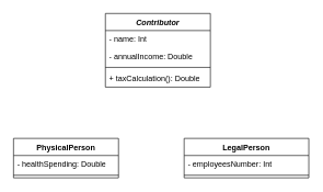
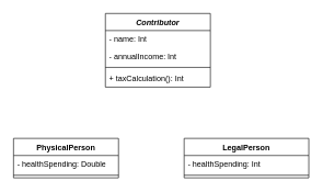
  <mxCell id="0" />
  <mxCell id="1" parent="0" />
  <mxCell id="2" value="PhysicalPerson" style="swimlane;fontStyle=1;align=center;verticalAlign=top;childLayout=stackLayout;horizontal=1;startSize=26;horizontalStack=0;resizeParent=1;resizeParentMax=0;resizeLast=0;collapsible=1;marginBottom=0;whiteSpace=wrap;html=1;" vertex="1" parent="1"><mxGeometry x="20" y="210" width="160" height="60" as="geometry" /></mxCell>
  <mxCell id="3" value="- healthSpending: Double" style="text;strokeColor=none;fillColor=none;align=left;verticalAlign=top;spacingLeft=4;spacingRight=4;overflow=hidden;rotatable=0;points=[[0,0.5],[1,0.5]];portConstraint=eastwest;whiteSpace=wrap;html=1;" vertex="1" parent="2"><mxGeometry y="26" width="160" height="26" as="geometry" /></mxCell>
  <mxCell id="4" value="" style="line;strokeWidth=1;fillColor=none;align=left;verticalAlign=middle;spacingTop=-1;spacingLeft=3;spacingRight=3;rotatable=0;labelPosition=right;points=[];portConstraint=eastwest;strokeColor=inherit;" vertex="1" parent="2"><mxGeometry y="52" width="160" height="8" as="geometry" /></mxCell>
  <mxCell id="5" value="LegalPerson" style="swimlane;fontStyle=1;align=center;verticalAlign=top;childLayout=stackLayout;horizontal=1;startSize=26;horizontalStack=0;resizeParent=1;resizeParentMax=0;resizeLast=0;collapsible=1;marginBottom=0;whiteSpace=wrap;html=1;" vertex="1" parent="1"><mxGeometry x="280" y="210" width="190" height="60" as="geometry" /></mxCell>
- <mxCell id="6" value="- employeesNumber: Int" style="text;strokeColor=none;fillColor=none;align=left;verticalAlign=top;spacingLeft=4;spacingRight=4;overflow=hidden;rotatable=0;points=[[0,0.5],[1,0.5]];portConstraint=eastwest;whiteSpace=wrap;html=1;" vertex="1" parent="5"><mxGeometry y="26" width="190" height="26" as="geometry" /></mxCell>
+ <mxCell id="6" value="- healthSpending: Int" style="text;strokeColor=none;fillColor=none;align=left;verticalAlign=top;spacingLeft=4;spacingRight=4;overflow=hidden;rotatable=0;points=[[0,0.5],[1,0.5]];portConstraint=eastwest;whiteSpace=wrap;html=1;" vertex="1" parent="5"><mxGeometry y="26" width="190" height="26" as="geometry" /></mxCell>
  <mxCell id="7" value="" style="line;strokeWidth=1;fillColor=none;align=left;verticalAlign=middle;spacingTop=-1;spacingLeft=3;spacingRight=3;rotatable=0;labelPosition=right;points=[];portConstraint=eastwest;strokeColor=inherit;" vertex="1" parent="5"><mxGeometry y="52" width="190" height="8" as="geometry" /></mxCell>
  <mxCell id="8" value="&lt;i&gt;Contributor&lt;/i&gt;" style="swimlane;fontStyle=1;align=center;verticalAlign=top;childLayout=stackLayout;horizontal=1;startSize=26;horizontalStack=0;resizeParent=1;resizeParentMax=0;resizeLast=0;collapsible=1;marginBottom=0;whiteSpace=wrap;html=1;" vertex="1" parent="1"><mxGeometry x="160" y="20" width="160" height="112" as="geometry" /></mxCell>
  <mxCell id="9" value="- name: Int" style="text;strokeColor=none;fillColor=none;align=left;verticalAlign=top;spacingLeft=4;spacingRight=4;overflow=hidden;rotatable=0;points=[[0,0.5],[1,0.5]];portConstraint=eastwest;whiteSpace=wrap;html=1;" vertex="1" parent="8"><mxGeometry y="26" width="160" height="26" as="geometry" /></mxCell>
- <mxCell id="10" value="- annualIncome: Double" style="text;strokeColor=none;fillColor=none;align=left;verticalAlign=top;spacingLeft=4;spacingRight=4;overflow=hidden;rotatable=0;points=[[0,0.5],[1,0.5]];portConstraint=eastwest;whiteSpace=wrap;html=1;" vertex="1" parent="8"><mxGeometry y="52" width="160" height="26" as="geometry" /></mxCell>
+ <mxCell id="10" value="- annualIncome: Int" style="text;strokeColor=none;fillColor=none;align=left;verticalAlign=top;spacingLeft=4;spacingRight=4;overflow=hidden;rotatable=0;points=[[0,0.5],[1,0.5]];portConstraint=eastwest;whiteSpace=wrap;html=1;" vertex="1" parent="8"><mxGeometry y="52" width="160" height="26" as="geometry" /></mxCell>
  <mxCell id="11" value="" style="line;strokeWidth=1;fillColor=none;align=left;verticalAlign=middle;spacingTop=-1;spacingLeft=3;spacingRight=3;rotatable=0;labelPosition=right;points=[];portConstraint=eastwest;strokeColor=inherit;" vertex="1" parent="8"><mxGeometry y="78" width="160" height="8" as="geometry" /></mxCell>
- <mxCell id="12" value="+ taxCalculation(): Double" style="text;strokeColor=none;fillColor=none;align=left;verticalAlign=top;spacingLeft=4;spacingRight=4;overflow=hidden;rotatable=0;points=[[0,0.5],[1,0.5]];portConstraint=eastwest;whiteSpace=wrap;html=1;" vertex="1" parent="8"><mxGeometry y="86" width="160" height="26" as="geometry" /></mxCell>
+ <mxCell id="12" value="+ taxCalculation(): Int" style="text;strokeColor=none;fillColor=none;align=left;verticalAlign=top;spacingLeft=4;spacingRight=4;overflow=hidden;rotatable=0;points=[[0,0.5],[1,0.5]];portConstraint=eastwest;whiteSpace=wrap;html=1;" vertex="1" parent="8"><mxGeometry y="86" width="160" height="26" as="geometry" /></mxCell>
